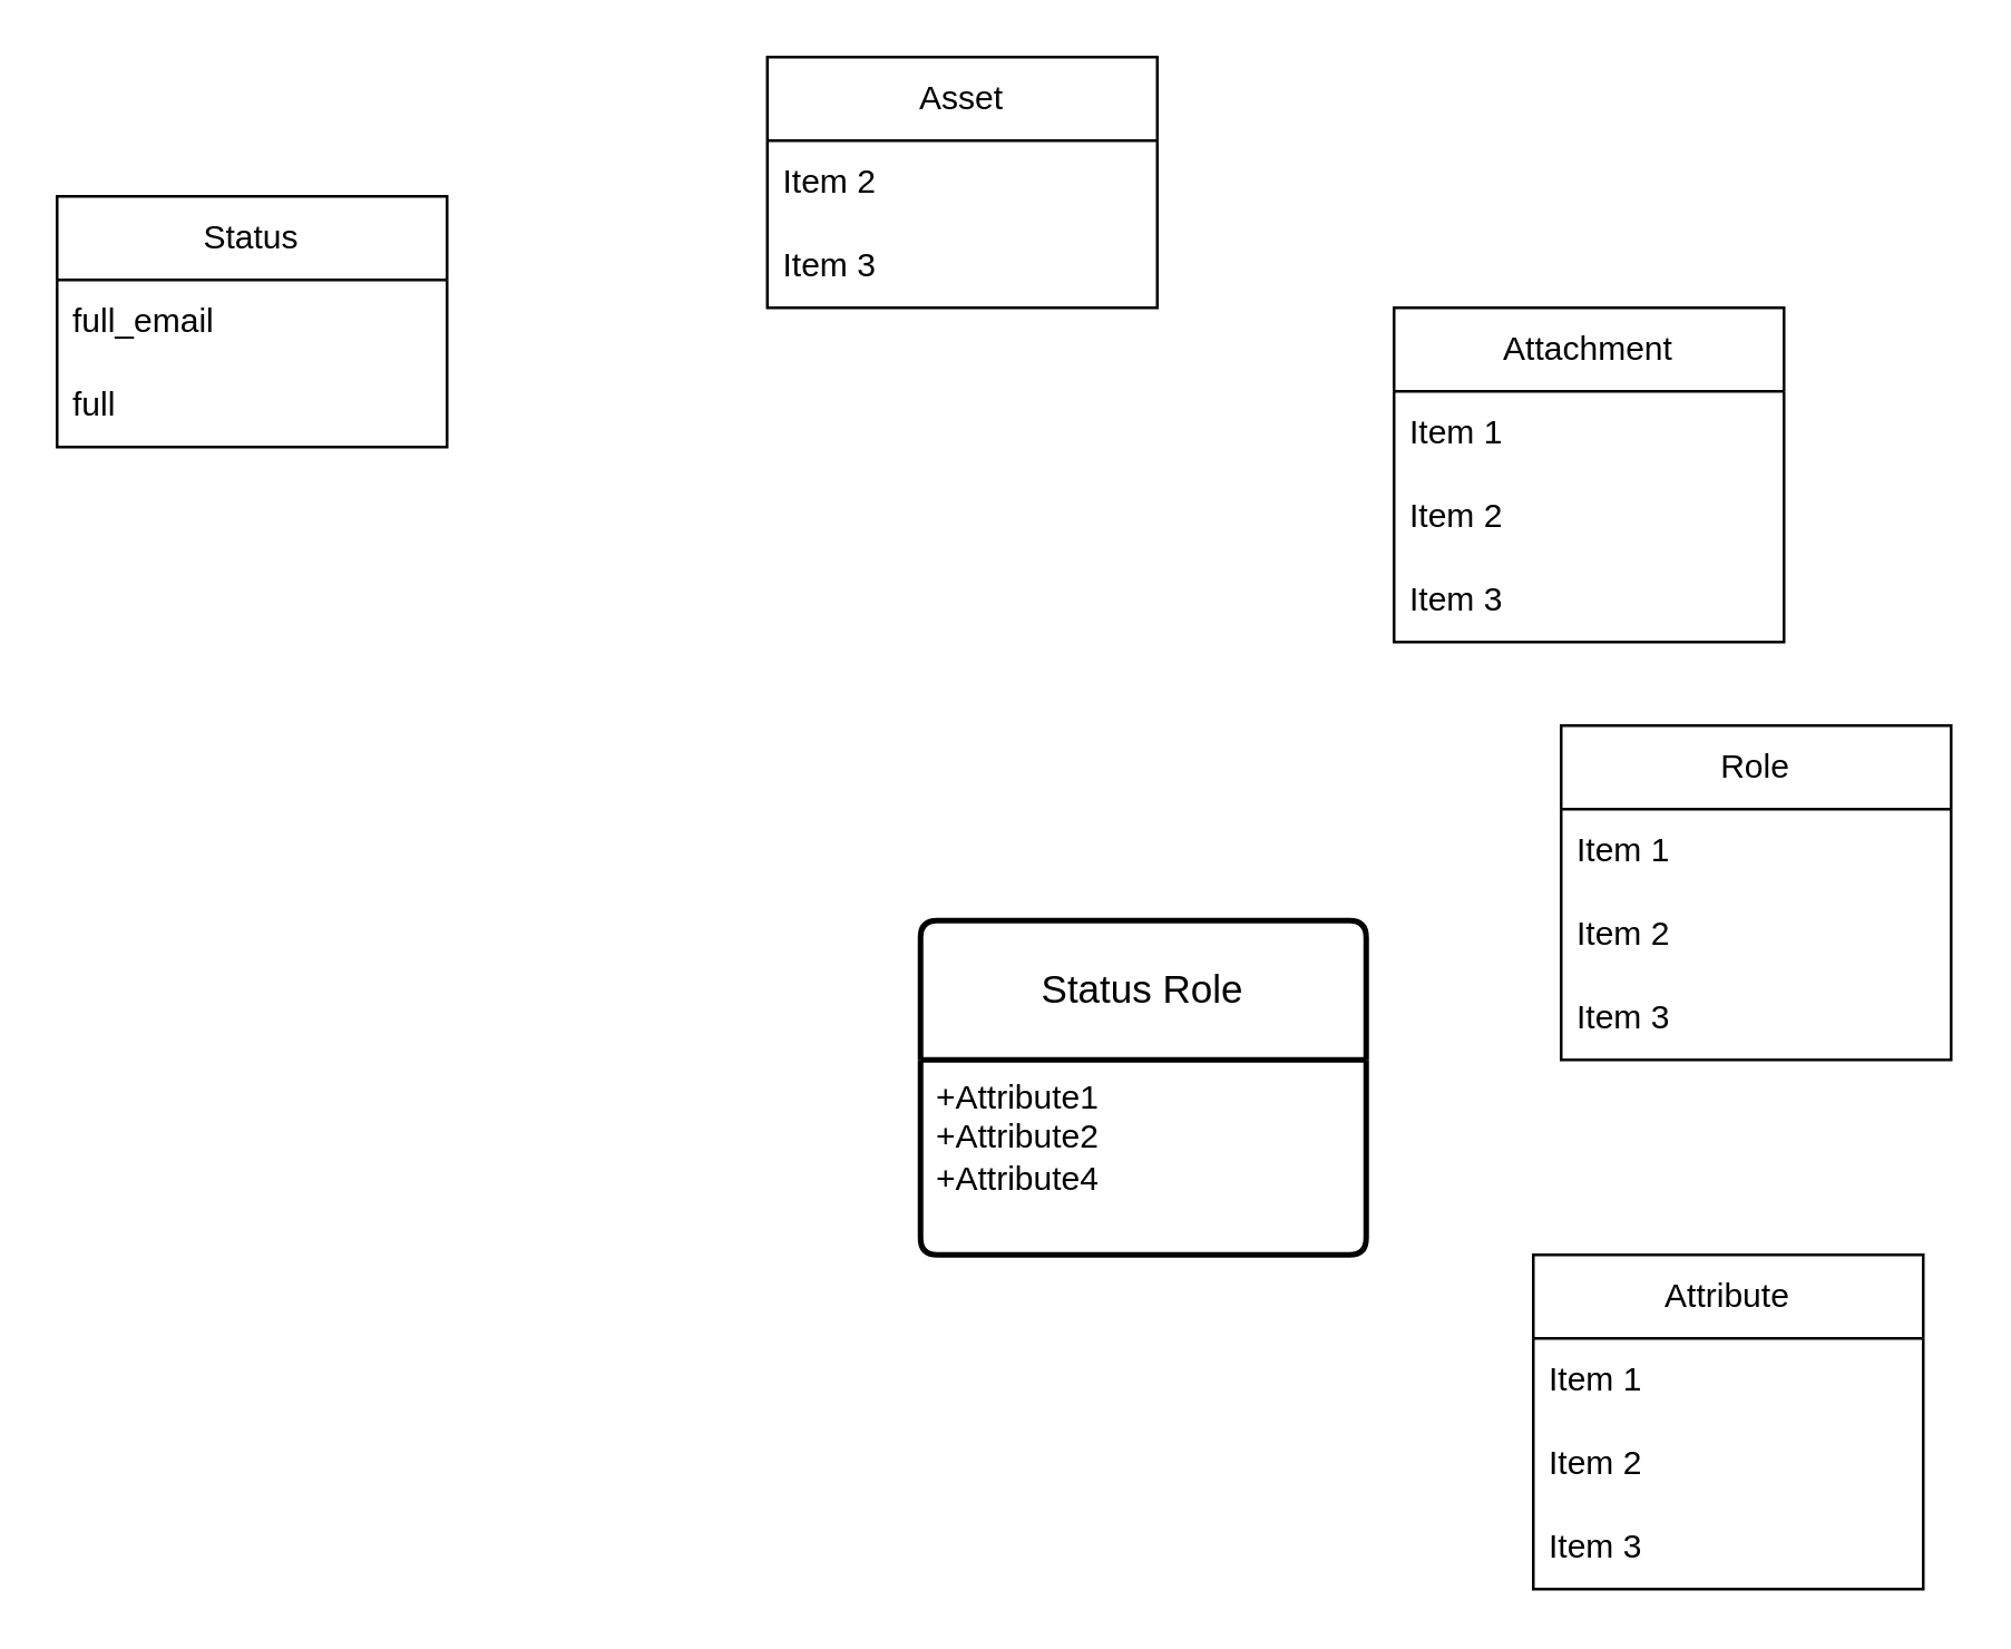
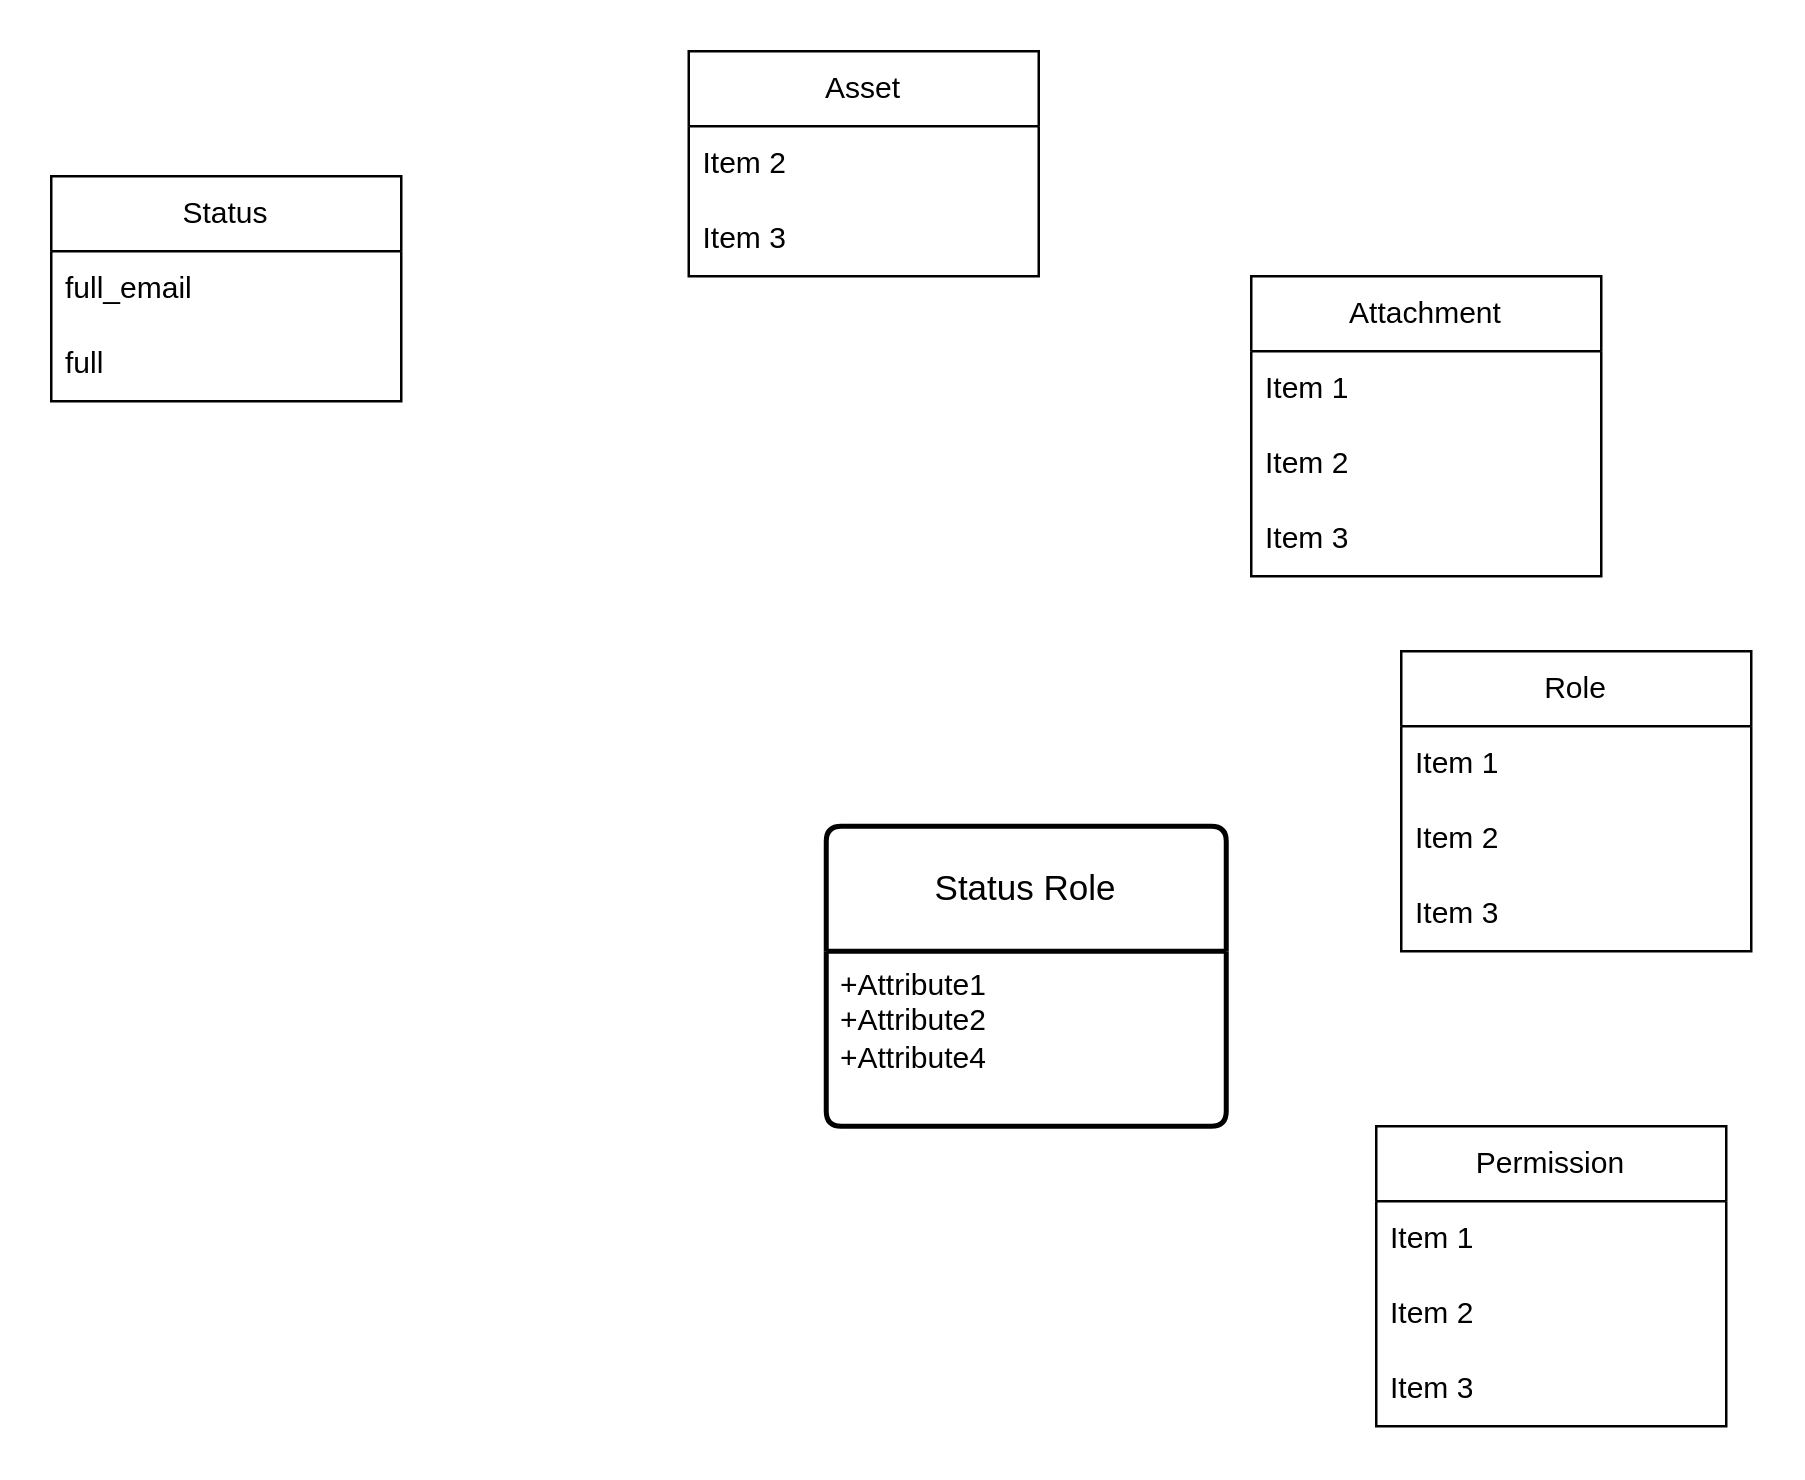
  <mxCell id="0" />
  <mxCell id="1" parent="0" />
  <mxCell id="2" value="Status" style="swimlane;fontStyle=0;childLayout=stackLayout;horizontal=1;startSize=30;horizontalStack=0;resizeParent=1;resizeParentMax=0;resizeLast=0;collapsible=1;marginBottom=0;whiteSpace=wrap;html=1;" vertex="1" parent="1"><mxGeometry x="20" y="70" width="140" height="90" as="geometry" /></mxCell>
  <mxCell id="3" value="full_email" style="text;strokeColor=none;fillColor=none;align=left;verticalAlign=middle;spacingLeft=4;spacingRight=4;overflow=hidden;points=[[0,0.5],[1,0.5]];portConstraint=eastwest;rotatable=0;whiteSpace=wrap;html=1;" vertex="1" parent="2"><mxGeometry y="30" width="140" height="30" as="geometry" /></mxCell>
  <mxCell id="4" value="full" style="text;strokeColor=none;fillColor=none;align=left;verticalAlign=middle;spacingLeft=4;spacingRight=4;overflow=hidden;points=[[0,0.5],[1,0.5]];portConstraint=eastwest;rotatable=0;whiteSpace=wrap;html=1;" vertex="1" parent="2"><mxGeometry y="60" width="140" height="30" as="geometry" /></mxCell>
  <mxCell id="5" value="Asset" style="swimlane;fontStyle=0;childLayout=stackLayout;horizontal=1;startSize=30;horizontalStack=0;resizeParent=1;resizeParentMax=0;resizeLast=0;collapsible=1;marginBottom=0;whiteSpace=wrap;html=1;" vertex="1" parent="1"><mxGeometry x="275" y="20" width="140" height="90" as="geometry" /></mxCell>
  <mxCell id="6" value="Item 2" style="text;strokeColor=none;fillColor=none;align=left;verticalAlign=middle;spacingLeft=4;spacingRight=4;overflow=hidden;points=[[0,0.5],[1,0.5]];portConstraint=eastwest;rotatable=0;whiteSpace=wrap;html=1;" vertex="1" parent="5"><mxGeometry y="30" width="140" height="30" as="geometry" /></mxCell>
  <mxCell id="7" value="Item 3" style="text;strokeColor=none;fillColor=none;align=left;verticalAlign=middle;spacingLeft=4;spacingRight=4;overflow=hidden;points=[[0,0.5],[1,0.5]];portConstraint=eastwest;rotatable=0;whiteSpace=wrap;html=1;" vertex="1" parent="5"><mxGeometry y="60" width="140" height="30" as="geometry" /></mxCell>
  <mxCell id="8" value="Status Role" style="swimlane;childLayout=stackLayout;horizontal=1;startSize=50;horizontalStack=0;rounded=1;fontSize=14;fontStyle=0;strokeWidth=2;resizeParent=0;resizeLast=1;shadow=0;dashed=0;align=center;arcSize=4;whiteSpace=wrap;html=1;" vertex="1" parent="1"><mxGeometry x="330" y="330" width="160" height="120" as="geometry" /></mxCell>
  <mxCell id="9" value="+Attribute1&#10;+Attribute2&#10;+Attribute4" style="align=left;strokeColor=none;fillColor=none;spacingLeft=4;fontSize=12;verticalAlign=top;resizable=0;rotatable=0;part=1;html=1;" vertex="1" parent="8"><mxGeometry y="50" width="160" height="70" as="geometry" /></mxCell>
  <mxCell id="10" value="Attachment" style="swimlane;fontStyle=0;childLayout=stackLayout;horizontal=1;startSize=30;horizontalStack=0;resizeParent=1;resizeParentMax=0;resizeLast=0;collapsible=1;marginBottom=0;whiteSpace=wrap;html=1;" vertex="1" parent="1"><mxGeometry x="500" y="110" width="140" height="120" as="geometry" /></mxCell>
  <mxCell id="11" value="Item 1" style="text;strokeColor=none;fillColor=none;align=left;verticalAlign=middle;spacingLeft=4;spacingRight=4;overflow=hidden;points=[[0,0.5],[1,0.5]];portConstraint=eastwest;rotatable=0;whiteSpace=wrap;html=1;" vertex="1" parent="10"><mxGeometry y="30" width="140" height="30" as="geometry" /></mxCell>
  <mxCell id="12" value="Item 2" style="text;strokeColor=none;fillColor=none;align=left;verticalAlign=middle;spacingLeft=4;spacingRight=4;overflow=hidden;points=[[0,0.5],[1,0.5]];portConstraint=eastwest;rotatable=0;whiteSpace=wrap;html=1;" vertex="1" parent="10"><mxGeometry y="60" width="140" height="30" as="geometry" /></mxCell>
  <mxCell id="13" value="Item 3" style="text;strokeColor=none;fillColor=none;align=left;verticalAlign=middle;spacingLeft=4;spacingRight=4;overflow=hidden;points=[[0,0.5],[1,0.5]];portConstraint=eastwest;rotatable=0;whiteSpace=wrap;html=1;" vertex="1" parent="10"><mxGeometry y="90" width="140" height="30" as="geometry" /></mxCell>
  <mxCell id="14" value="Role" style="swimlane;fontStyle=0;childLayout=stackLayout;horizontal=1;startSize=30;horizontalStack=0;resizeParent=1;resizeParentMax=0;resizeLast=0;collapsible=1;marginBottom=0;whiteSpace=wrap;html=1;" vertex="1" parent="1"><mxGeometry x="560" y="260" width="140" height="120" as="geometry" /></mxCell>
  <mxCell id="15" value="Item 1" style="text;strokeColor=none;fillColor=none;align=left;verticalAlign=middle;spacingLeft=4;spacingRight=4;overflow=hidden;points=[[0,0.5],[1,0.5]];portConstraint=eastwest;rotatable=0;whiteSpace=wrap;html=1;" vertex="1" parent="14"><mxGeometry y="30" width="140" height="30" as="geometry" /></mxCell>
  <mxCell id="16" value="Item 2" style="text;strokeColor=none;fillColor=none;align=left;verticalAlign=middle;spacingLeft=4;spacingRight=4;overflow=hidden;points=[[0,0.5],[1,0.5]];portConstraint=eastwest;rotatable=0;whiteSpace=wrap;html=1;" vertex="1" parent="14"><mxGeometry y="60" width="140" height="30" as="geometry" /></mxCell>
  <mxCell id="17" value="Item 3" style="text;strokeColor=none;fillColor=none;align=left;verticalAlign=middle;spacingLeft=4;spacingRight=4;overflow=hidden;points=[[0,0.5],[1,0.5]];portConstraint=eastwest;rotatable=0;whiteSpace=wrap;html=1;" vertex="1" parent="14"><mxGeometry y="90" width="140" height="30" as="geometry" /></mxCell>
- <mxCell id="18" value="Attribute" style="swimlane;fontStyle=0;childLayout=stackLayout;horizontal=1;startSize=30;horizontalStack=0;resizeParent=1;resizeParentMax=0;resizeLast=0;collapsible=1;marginBottom=0;whiteSpace=wrap;html=1;" vertex="1" parent="1"><mxGeometry x="550" y="450" width="140" height="120" as="geometry" /></mxCell>
+ <mxCell id="18" value="Permission" style="swimlane;fontStyle=0;childLayout=stackLayout;horizontal=1;startSize=30;horizontalStack=0;resizeParent=1;resizeParentMax=0;resizeLast=0;collapsible=1;marginBottom=0;whiteSpace=wrap;html=1;" vertex="1" parent="1"><mxGeometry x="550" y="450" width="140" height="120" as="geometry" /></mxCell>
  <mxCell id="19" value="Item 1" style="text;strokeColor=none;fillColor=none;align=left;verticalAlign=middle;spacingLeft=4;spacingRight=4;overflow=hidden;points=[[0,0.5],[1,0.5]];portConstraint=eastwest;rotatable=0;whiteSpace=wrap;html=1;" vertex="1" parent="18"><mxGeometry y="30" width="140" height="30" as="geometry" /></mxCell>
  <mxCell id="20" value="Item 2" style="text;strokeColor=none;fillColor=none;align=left;verticalAlign=middle;spacingLeft=4;spacingRight=4;overflow=hidden;points=[[0,0.5],[1,0.5]];portConstraint=eastwest;rotatable=0;whiteSpace=wrap;html=1;" vertex="1" parent="18"><mxGeometry y="60" width="140" height="30" as="geometry" /></mxCell>
  <mxCell id="21" value="Item 3" style="text;strokeColor=none;fillColor=none;align=left;verticalAlign=middle;spacingLeft=4;spacingRight=4;overflow=hidden;points=[[0,0.5],[1,0.5]];portConstraint=eastwest;rotatable=0;whiteSpace=wrap;html=1;" vertex="1" parent="18"><mxGeometry y="90" width="140" height="30" as="geometry" /></mxCell>
